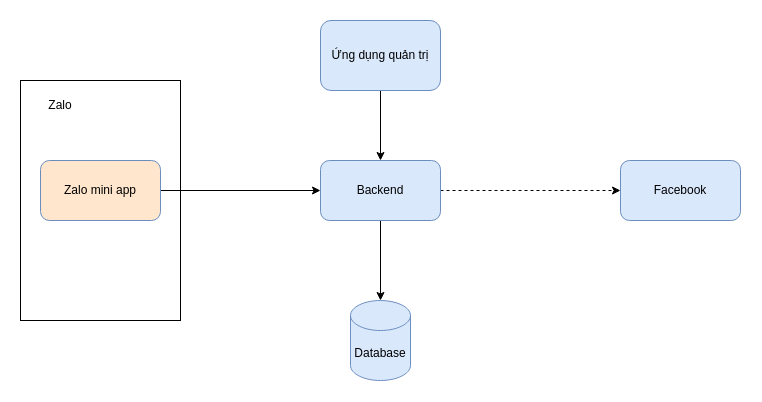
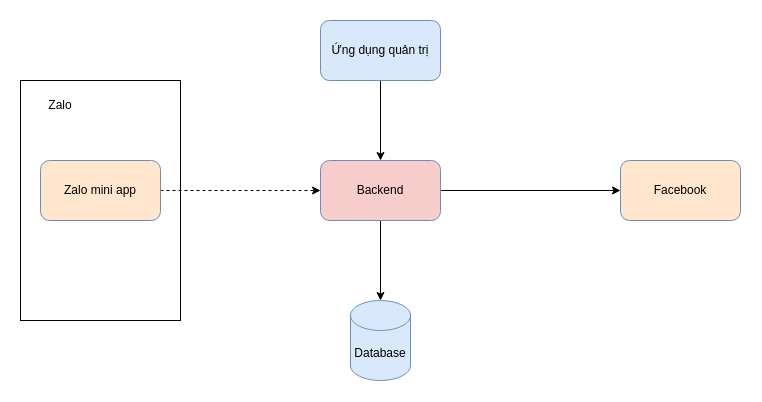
  <mxCell id="0" />
  <mxCell id="1" parent="0" />
  <mxCell id="2" value="Database" style="shape=cylinder3;whiteSpace=wrap;html=1;boundedLbl=1;backgroundOutline=1;size=15;fillColor=#dae8fc;strokeColor=#6c8ebf;" vertex="1" parent="1"><mxGeometry x="350" y="300" width="60" height="80" as="geometry" /></mxCell>
  <mxCell id="3" style="edgeStyle=orthogonalEdgeStyle;rounded=0;orthogonalLoop=1;jettySize=auto;html=1;" edge="1" parent="1" source="5" target="2"><mxGeometry relative="1" as="geometry" /></mxCell>
- <mxCell id="4" style="edgeStyle=orthogonalEdgeStyle;rounded=0;orthogonalLoop=1;jettySize=auto;html=1;entryX=0;entryY=0.5;entryDx=0;entryDy=0;dashed=1;" edge="1" parent="1" source="5" target="10"><mxGeometry relative="1" as="geometry" /></mxCell>
- <mxCell id="5" value="Backend" style="rounded=1;whiteSpace=wrap;html=1;fillColor=#dae8fc;strokeColor=#6c8ebf;" vertex="1" parent="1"><mxGeometry x="320" y="160" width="120" height="60" as="geometry" /></mxCell>
+ <mxCell id="4" style="edgeStyle=orthogonalEdgeStyle;rounded=0;orthogonalLoop=1;jettySize=auto;html=1;entryX=0;entryY=0.5;entryDx=0;entryDy=0;" edge="1" parent="1" source="5" target="10"><mxGeometry relative="1" as="geometry" /></mxCell>
+ <mxCell id="5" value="Backend" style="rounded=1;whiteSpace=wrap;html=1;fillColor=#f8cecc;strokeColor=#6c8ebf;" vertex="1" parent="1"><mxGeometry x="320" y="160" width="120" height="60" as="geometry" /></mxCell>
  <mxCell id="6" value="" style="rounded=0;whiteSpace=wrap;html=1;" vertex="1" parent="1"><mxGeometry x="20" y="80" width="160" height="240" as="geometry" /></mxCell>
  <mxCell id="7" value="Zalo" style="text;html=1;strokeColor=none;fillColor=none;align=center;verticalAlign=middle;whiteSpace=wrap;rounded=0;" vertex="1" parent="1"><mxGeometry x="30" y="90" width="60" height="30" as="geometry" /></mxCell>
- <mxCell id="8" style="edgeStyle=orthogonalEdgeStyle;rounded=0;orthogonalLoop=1;jettySize=auto;html=1;entryX=0;entryY=0.5;entryDx=0;entryDy=0;" edge="1" parent="1" source="9" target="5"><mxGeometry relative="1" as="geometry" /></mxCell>
+ <mxCell id="8" style="edgeStyle=orthogonalEdgeStyle;rounded=0;orthogonalLoop=1;jettySize=auto;html=1;entryX=0;entryY=0.5;entryDx=0;entryDy=0;dashed=1;" edge="1" parent="1" source="9" target="5"><mxGeometry relative="1" as="geometry" /></mxCell>
  <mxCell id="9" value="Zalo mini app" style="rounded=1;whiteSpace=wrap;html=1;fillColor=#ffe6cc;strokeColor=#6c8ebf;" vertex="1" parent="1"><mxGeometry x="40" y="160" width="120" height="60" as="geometry" /></mxCell>
- <mxCell id="10" value="Facebook" style="rounded=1;whiteSpace=wrap;html=1;fillColor=#dae8fc;strokeColor=#6c8ebf;" vertex="1" parent="1"><mxGeometry x="620" y="160" width="120" height="60" as="geometry" /></mxCell>
+ <mxCell id="10" value="Facebook" style="rounded=1;whiteSpace=wrap;html=1;fillColor=#ffe6cc;strokeColor=#6c8ebf;" vertex="1" parent="1"><mxGeometry x="620" y="160" width="120" height="60" as="geometry" /></mxCell>
  <mxCell id="11" style="edgeStyle=orthogonalEdgeStyle;rounded=0;orthogonalLoop=1;jettySize=auto;html=1;entryX=0.5;entryY=0;entryDx=0;entryDy=0;" edge="1" parent="1" source="12" target="5"><mxGeometry relative="1" as="geometry" /></mxCell>
- <mxCell id="12" value="Ứng dụng quản trị" style="rounded=1;whiteSpace=wrap;html=1;fillColor=#dae8fc;strokeColor=#6c8ebf;" vertex="1" parent="1"><mxGeometry x="320" y="20" width="120" height="70" as="geometry" /></mxCell>
+ <mxCell id="12" value="Ứng dụng quản trị" style="rounded=1;whiteSpace=wrap;html=1;fillColor=#dae8fc;strokeColor=#6c8ebf;" vertex="1" parent="1"><mxGeometry x="320" y="20" width="120" height="60" as="geometry" /></mxCell>
